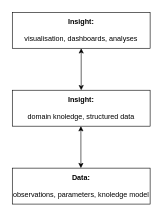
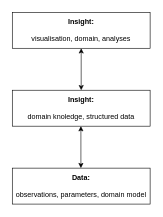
  <mxCell id="0" />
  <mxCell id="1" parent="0" />
- <mxCell id="2" value="&lt;b&gt;Insight:&lt;/b&gt;&lt;br&gt;&lt;br&gt;visualisation, dashboards, analyses" style="rounded=0;whiteSpace=wrap;html=1;fillColor=none;" vertex="1" parent="1"><mxGeometry x="20" y="20" width="230" height="60" as="geometry" /></mxCell>
+ <mxCell id="2" value="&lt;b&gt;Insight:&lt;/b&gt;&lt;br&gt;&lt;br&gt;visualisation, domain, analyses" style="rounded=0;whiteSpace=wrap;html=1;fillColor=none;" vertex="1" parent="1"><mxGeometry x="20" y="20" width="230" height="60" as="geometry" /></mxCell>
  <mxCell id="3" value="" style="endArrow=classic;startArrow=classic;html=1;exitX=0.5;exitY=1;exitDx=0;exitDy=0;" edge="1" parent="1" source="2"><mxGeometry width="50" height="50" relative="1" as="geometry"><mxPoint x="150" y="80" as="sourcePoint" /><mxPoint x="135" y="150" as="targetPoint" /></mxGeometry></mxCell>
  <mxCell id="4" value="&lt;b&gt;Insight:&lt;/b&gt;&lt;br&gt;&lt;br&gt;domain knoledge, structured data" style="rounded=0;whiteSpace=wrap;html=1;fillColor=none;" vertex="1" parent="1"><mxGeometry x="20" y="150" width="230" height="60" as="geometry" /></mxCell>
  <mxCell id="5" value="" style="endArrow=classic;startArrow=classic;html=1;exitX=0.5;exitY=1;exitDx=0;exitDy=0;" edge="1" parent="1"><mxGeometry width="50" height="50" relative="1" as="geometry"><mxPoint x="134.5" y="210" as="sourcePoint" /><mxPoint x="134.5" y="280" as="targetPoint" /></mxGeometry></mxCell>
- <mxCell id="6" value="&lt;b&gt;Data:&lt;/b&gt;&lt;br&gt;&lt;br&gt;observations, parameters, knoledge model" style="rounded=0;whiteSpace=wrap;html=1;fillColor=none;" vertex="1" parent="1"><mxGeometry x="20" y="280" width="230" height="60" as="geometry" /></mxCell>
+ <mxCell id="6" value="&lt;b&gt;Data:&lt;/b&gt;&lt;br&gt;&lt;br&gt;observations, parameters, domain model" style="rounded=0;whiteSpace=wrap;html=1;fillColor=none;" vertex="1" parent="1"><mxGeometry x="20" y="280" width="230" height="60" as="geometry" /></mxCell>
